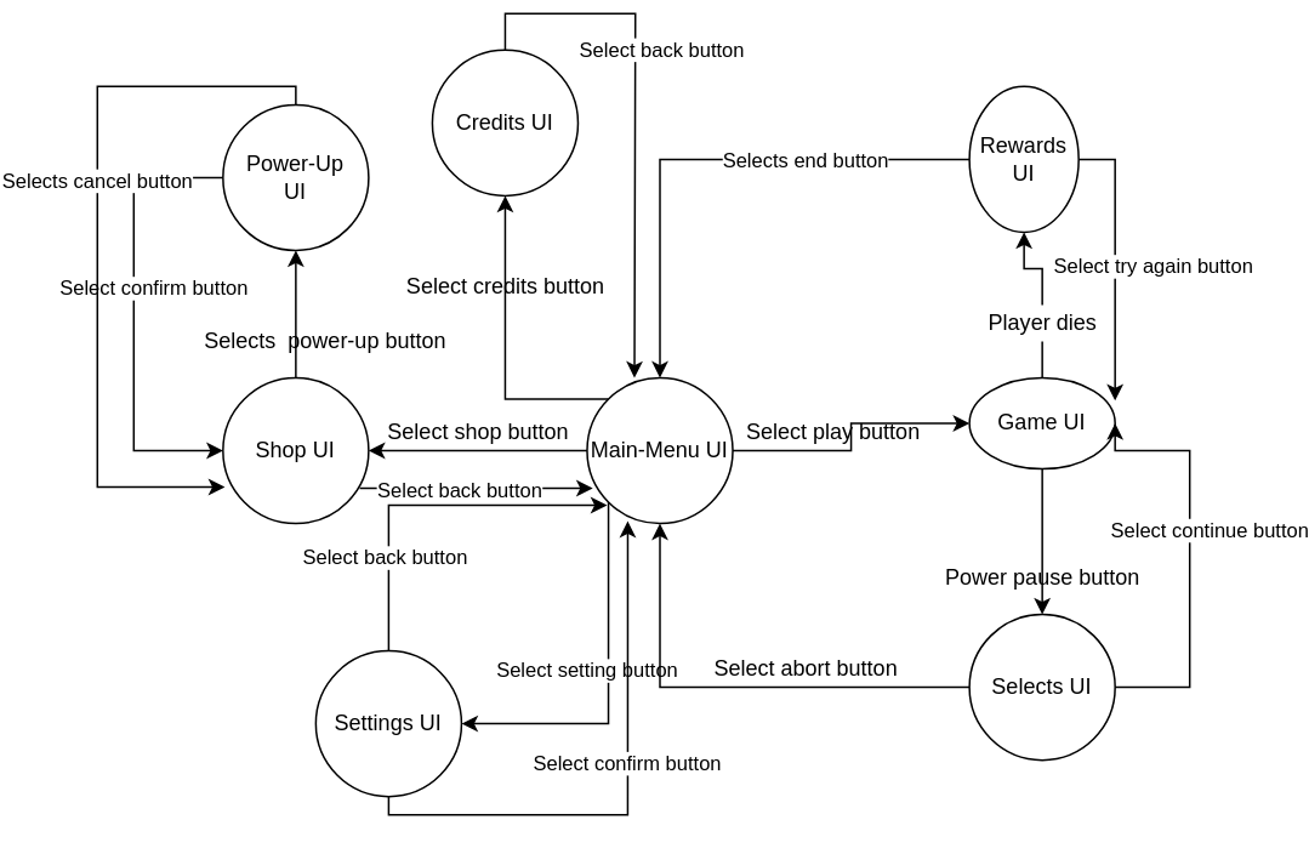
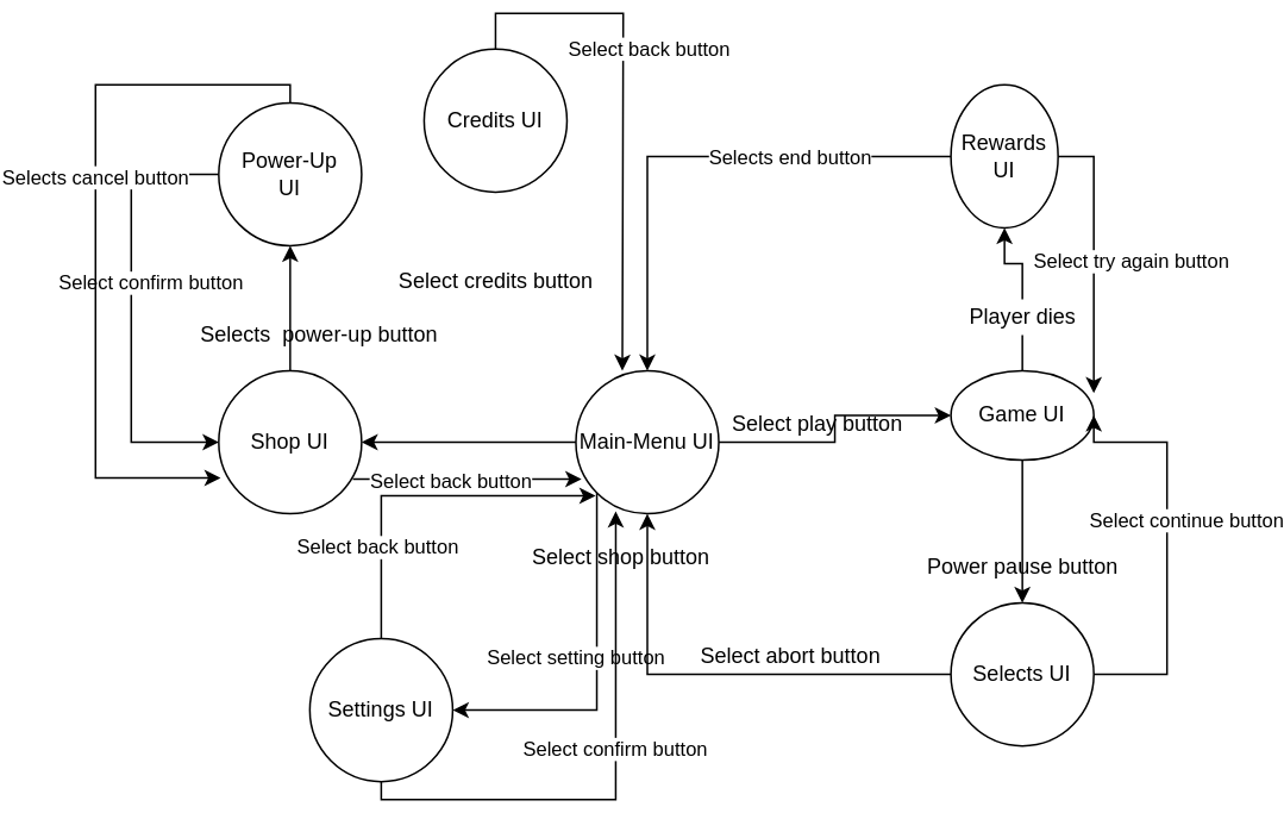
  <mxCell id="0" />
  <mxCell id="1" parent="0" />
  <mxCell id="2" style="edgeStyle=orthogonalEdgeStyle;rounded=0;orthogonalLoop=1;jettySize=auto;html=1;entryX=0;entryY=0.5;entryDx=0;entryDy=0;" edge="1" parent="1" source="7" target="10"><mxGeometry relative="1" as="geometry" /></mxCell>
  <mxCell id="3" style="edgeStyle=orthogonalEdgeStyle;rounded=0;orthogonalLoop=1;jettySize=auto;html=1;entryX=1;entryY=0.5;entryDx=0;entryDy=0;" edge="1" parent="1" source="7" target="28"><mxGeometry relative="1" as="geometry"><mxPoint x="239" y="240" as="targetPoint" /></mxGeometry></mxCell>
  <mxCell id="4" style="edgeStyle=orthogonalEdgeStyle;rounded=0;orthogonalLoop=1;jettySize=auto;html=1;exitX=0;exitY=1;exitDx=0;exitDy=0;entryX=1;entryY=0.5;entryDx=0;entryDy=0;" edge="1" parent="1" source="7" target="40"><mxGeometry relative="1" as="geometry"><Array as="points"><mxPoint x="301" y="390" /></Array></mxGeometry></mxCell>
  <mxCell id="5" value="Select setting button" style="edgeLabel;html=1;align=center;verticalAlign=middle;resizable=0;points=[];" vertex="1" connectable="0" parent="4"><mxGeometry x="-0.553" relative="1" as="geometry"><mxPoint x="-12" y="47" as="offset" /></mxGeometry></mxCell>
- <mxCell id="6" style="edgeStyle=orthogonalEdgeStyle;rounded=0;orthogonalLoop=1;jettySize=auto;html=1;exitX=0;exitY=0;exitDx=0;exitDy=0;entryX=0.5;entryY=1;entryDx=0;entryDy=0;" edge="1" parent="1" source="7" target="43"><mxGeometry relative="1" as="geometry" /></mxCell>
  <mxCell id="7" value="Main-Menu UI" style="ellipse;whiteSpace=wrap;html=1;aspect=fixed;" vertex="1" parent="1"><mxGeometry x="289" y="200" width="80" height="80" as="geometry" /></mxCell>
  <mxCell id="8" style="edgeStyle=orthogonalEdgeStyle;rounded=0;orthogonalLoop=1;jettySize=auto;html=1;entryX=0.5;entryY=0;entryDx=0;entryDy=0;" edge="1" parent="1" source="10" target="15"><mxGeometry relative="1" as="geometry" /></mxCell>
  <mxCell id="9" style="edgeStyle=orthogonalEdgeStyle;rounded=0;orthogonalLoop=1;jettySize=auto;html=1;entryX=0.5;entryY=1;entryDx=0;entryDy=0;startArrow=none;" edge="1" parent="1" source="23" target="22"><mxGeometry relative="1" as="geometry" /></mxCell>
  <mxCell id="10" value="Game UI" style="ellipse;whiteSpace=wrap;html=1;aspect=fixed;" vertex="1" parent="1"><mxGeometry x="499" y="200" width="80" height="50" as="geometry" /></mxCell>
  <mxCell id="11" value="Select play button" style="text;html=1;align=center;verticalAlign=middle;resizable=0;points=[];autosize=1;strokeColor=none;fillColor=none;" vertex="1" parent="1"><mxGeometry x="369" y="220" width="110" height="20" as="geometry" /></mxCell>
  <mxCell id="12" style="edgeStyle=orthogonalEdgeStyle;rounded=0;orthogonalLoop=1;jettySize=auto;html=1;entryX=0.5;entryY=1;entryDx=0;entryDy=0;" edge="1" parent="1" source="15" target="7"><mxGeometry relative="1" as="geometry" /></mxCell>
  <mxCell id="13" style="edgeStyle=orthogonalEdgeStyle;rounded=0;orthogonalLoop=1;jettySize=auto;html=1;entryX=1;entryY=0.5;entryDx=0;entryDy=0;" edge="1" parent="1" source="15" target="10"><mxGeometry relative="1" as="geometry"><mxPoint x="639" y="240" as="targetPoint" /><Array as="points"><mxPoint x="620" y="370" /><mxPoint x="620" y="240" /></Array></mxGeometry></mxCell>
  <mxCell id="14" value="Select continue button" style="edgeLabel;html=1;align=center;verticalAlign=middle;resizable=0;points=[];" vertex="1" connectable="0" parent="13"><mxGeometry x="0.128" y="-3" relative="1" as="geometry"><mxPoint x="7" as="offset" /></mxGeometry></mxCell>
  <mxCell id="15" value="Selects UI" style="ellipse;whiteSpace=wrap;html=1;aspect=fixed;" vertex="1" parent="1"><mxGeometry x="499" y="330" width="80" height="80" as="geometry" /></mxCell>
  <mxCell id="16" value="Power pause button" style="text;html=1;align=center;verticalAlign=middle;resizable=0;points=[];autosize=1;strokeColor=none;fillColor=none;" vertex="1" parent="1"><mxGeometry x="479" y="300" width="120" height="20" as="geometry" /></mxCell>
  <mxCell id="17" value="Select abort button" style="text;html=1;align=center;verticalAlign=middle;resizable=0;points=[];autosize=1;strokeColor=none;fillColor=none;" vertex="1" parent="1"><mxGeometry x="349" y="350" width="120" height="20" as="geometry" /></mxCell>
  <mxCell id="18" style="edgeStyle=orthogonalEdgeStyle;rounded=0;orthogonalLoop=1;jettySize=auto;html=1;entryX=0.5;entryY=0;entryDx=0;entryDy=0;" edge="1" parent="1" source="22" target="7"><mxGeometry relative="1" as="geometry" /></mxCell>
  <mxCell id="19" value="Selects end button" style="edgeLabel;html=1;align=center;verticalAlign=middle;resizable=0;points=[];" vertex="1" connectable="0" parent="18"><mxGeometry x="-0.624" y="-1" relative="1" as="geometry"><mxPoint x="-36" y="1" as="offset" /></mxGeometry></mxCell>
  <mxCell id="20" style="edgeStyle=orthogonalEdgeStyle;rounded=0;orthogonalLoop=1;jettySize=auto;html=1;entryX=1;entryY=0.25;entryDx=0;entryDy=0;entryPerimeter=0;" edge="1" parent="1" source="22" target="10"><mxGeometry relative="1" as="geometry"><mxPoint x="599" y="200" as="targetPoint" /><Array as="points"><mxPoint x="579" y="130" /><mxPoint x="579" y="130" /></Array></mxGeometry></mxCell>
  <mxCell id="21" value="Select try again button" style="edgeLabel;html=1;align=center;verticalAlign=middle;resizable=0;points=[];" vertex="1" connectable="0" parent="20"><mxGeometry x="-0.111" relative="1" as="geometry"><mxPoint x="20" y="10" as="offset" /></mxGeometry></mxCell>
  <mxCell id="22" value="Rewards UI" style="ellipse;whiteSpace=wrap;html=1;aspect=fixed;" vertex="1" parent="1"><mxGeometry x="499" y="40" width="60" height="80" as="geometry" /></mxCell>
  <mxCell id="23" value="Player dies" style="text;html=1;align=center;verticalAlign=middle;resizable=0;points=[];autosize=1;strokeColor=none;fillColor=none;" vertex="1" parent="1"><mxGeometry x="499" y="160" width="80" height="20" as="geometry" /></mxCell>
  <mxCell id="24" value="" style="edgeStyle=orthogonalEdgeStyle;rounded=0;orthogonalLoop=1;jettySize=auto;html=1;entryX=0.5;entryY=1;entryDx=0;entryDy=0;endArrow=none;" edge="1" parent="1" source="10" target="23"><mxGeometry relative="1" as="geometry"><mxPoint x="539" y="200" as="sourcePoint" /><mxPoint x="539" y="120" as="targetPoint" /></mxGeometry></mxCell>
  <mxCell id="25" style="edgeStyle=orthogonalEdgeStyle;rounded=0;orthogonalLoop=1;jettySize=auto;html=1;entryX=0.5;entryY=1;entryDx=0;entryDy=0;" edge="1" parent="1" source="28" target="34"><mxGeometry relative="1" as="geometry" /></mxCell>
  <mxCell id="26" style="edgeStyle=orthogonalEdgeStyle;rounded=0;orthogonalLoop=1;jettySize=auto;html=1;entryX=0.039;entryY=0.758;entryDx=0;entryDy=0;entryPerimeter=0;exitX=0.939;exitY=0.758;exitDx=0;exitDy=0;exitPerimeter=0;" edge="1" parent="1" source="28" target="7"><mxGeometry relative="1" as="geometry"><mxPoint x="280" y="300" as="targetPoint" /><Array as="points" /></mxGeometry></mxCell>
  <mxCell id="27" value="Select back button" style="edgeLabel;html=1;align=center;verticalAlign=middle;resizable=0;points=[];" vertex="1" connectable="0" parent="26"><mxGeometry x="0.217" y="-1" relative="1" as="geometry"><mxPoint x="-24" as="offset" /></mxGeometry></mxCell>
  <mxCell id="28" value="Shop UI" style="ellipse;whiteSpace=wrap;html=1;aspect=fixed;" vertex="1" parent="1"><mxGeometry x="89" y="200" width="80" height="80" as="geometry" /></mxCell>
- <mxCell id="29" value="Select shop button" style="text;html=1;align=center;verticalAlign=middle;resizable=0;points=[];autosize=1;strokeColor=none;fillColor=none;" vertex="1" parent="1"><mxGeometry x="174" y="220" width="110" height="20" as="geometry" /></mxCell>
+ <mxCell id="29" value="Select shop button" style="text;html=1;align=center;verticalAlign=middle;resizable=0;points=[];autosize=1;strokeColor=none;fillColor=none;" vertex="1" parent="1"><mxGeometry x="259" y="295" width="110" height="20" as="geometry" /></mxCell>
  <mxCell id="30" style="edgeStyle=orthogonalEdgeStyle;rounded=0;orthogonalLoop=1;jettySize=auto;html=1;entryX=0;entryY=0.5;entryDx=0;entryDy=0;" edge="1" parent="1" source="34" target="28"><mxGeometry relative="1" as="geometry"><mxPoint x="50" y="240" as="targetPoint" /><Array as="points"><mxPoint x="40" y="90" /><mxPoint x="40" y="240" /></Array></mxGeometry></mxCell>
  <mxCell id="31" value="Select confirm button" style="edgeLabel;html=1;align=center;verticalAlign=middle;resizable=0;points=[];" vertex="1" connectable="0" parent="30"><mxGeometry x="-0.212" y="-3" relative="1" as="geometry"><mxPoint x="13" y="11" as="offset" /></mxGeometry></mxCell>
  <mxCell id="32" style="edgeStyle=orthogonalEdgeStyle;rounded=0;orthogonalLoop=1;jettySize=auto;html=1;entryX=0.013;entryY=0.75;entryDx=0;entryDy=0;entryPerimeter=0;" edge="1" parent="1" source="34" target="28"><mxGeometry relative="1" as="geometry"><mxPoint x="20" y="260" as="targetPoint" /><Array as="points"><mxPoint x="129" y="40" /><mxPoint x="20" y="40" /><mxPoint x="20" y="260" /></Array></mxGeometry></mxCell>
  <mxCell id="33" value="Selects cancel button" style="edgeLabel;html=1;align=center;verticalAlign=middle;resizable=0;points=[];" vertex="1" connectable="0" parent="32"><mxGeometry x="-0.171" y="-1" relative="1" as="geometry"><mxPoint as="offset" /></mxGeometry></mxCell>
  <mxCell id="34" value="Power-Up&lt;br&gt;UI" style="ellipse;whiteSpace=wrap;html=1;aspect=fixed;" vertex="1" parent="1"><mxGeometry x="89" y="50" width="80" height="80" as="geometry" /></mxCell>
  <mxCell id="35" value="Selects&amp;nbsp; power-up button" style="text;html=1;align=center;verticalAlign=middle;resizable=0;points=[];autosize=1;strokeColor=none;fillColor=none;" vertex="1" parent="1"><mxGeometry x="70" y="170" width="150" height="20" as="geometry" /></mxCell>
  <mxCell id="36" style="edgeStyle=orthogonalEdgeStyle;rounded=0;orthogonalLoop=1;jettySize=auto;html=1;entryX=0.279;entryY=0.984;entryDx=0;entryDy=0;entryPerimeter=0;" edge="1" parent="1" source="40" target="7"><mxGeometry relative="1" as="geometry"><Array as="points"><mxPoint x="180" y="440" /><mxPoint x="311" y="440" /></Array></mxGeometry></mxCell>
  <mxCell id="37" value="Select confirm button" style="edgeLabel;html=1;align=center;verticalAlign=middle;resizable=0;points=[];" vertex="1" connectable="0" parent="36"><mxGeometry x="0.122" y="1" relative="1" as="geometry"><mxPoint as="offset" /></mxGeometry></mxCell>
  <mxCell id="38" style="edgeStyle=orthogonalEdgeStyle;rounded=0;orthogonalLoop=1;jettySize=auto;html=1;" edge="1" parent="1" source="40"><mxGeometry relative="1" as="geometry"><mxPoint x="300" y="270" as="targetPoint" /><Array as="points"><mxPoint x="180" y="270" /></Array></mxGeometry></mxCell>
  <mxCell id="39" value="Select back button" style="edgeLabel;html=1;align=center;verticalAlign=middle;resizable=0;points=[];" vertex="1" connectable="0" parent="38"><mxGeometry x="-0.485" y="3" relative="1" as="geometry"><mxPoint as="offset" /></mxGeometry></mxCell>
  <mxCell id="40" value="Settings UI" style="ellipse;whiteSpace=wrap;html=1;aspect=fixed;" vertex="1" parent="1"><mxGeometry x="140" y="350" width="80" height="80" as="geometry" /></mxCell>
  <mxCell id="41" style="edgeStyle=orthogonalEdgeStyle;rounded=0;orthogonalLoop=1;jettySize=auto;html=1;exitX=0.5;exitY=0;exitDx=0;exitDy=0;" edge="1" parent="1" source="43"><mxGeometry relative="1" as="geometry"><mxPoint x="315" y="200" as="targetPoint" /></mxGeometry></mxCell>
  <mxCell id="42" value="Select back button" style="edgeLabel;html=1;align=center;verticalAlign=middle;resizable=0;points=[];" vertex="1" connectable="0" parent="41"><mxGeometry x="-0.233" y="3" relative="1" as="geometry"><mxPoint x="11" y="-1" as="offset" /></mxGeometry></mxCell>
  <mxCell id="43" value="Credits UI" style="ellipse;whiteSpace=wrap;html=1;aspect=fixed;" vertex="1" parent="1"><mxGeometry x="204" y="20" width="80" height="80" as="geometry" /></mxCell>
  <mxCell id="44" value="Select credits button" style="text;html=1;align=center;verticalAlign=middle;resizable=0;points=[];autosize=1;strokeColor=none;fillColor=none;" vertex="1" parent="1"><mxGeometry x="184" y="140" width="120" height="20" as="geometry" /></mxCell>
